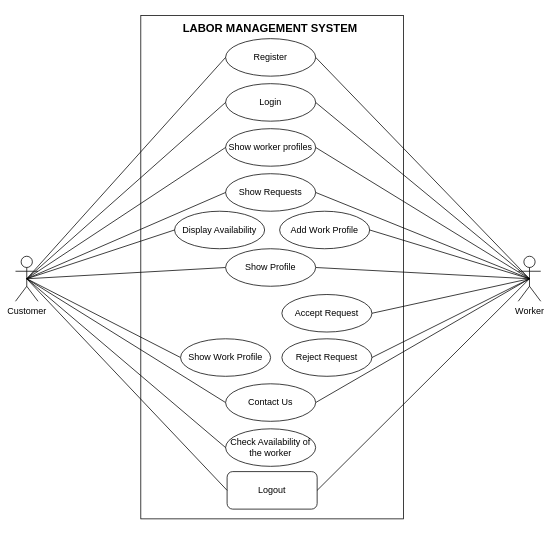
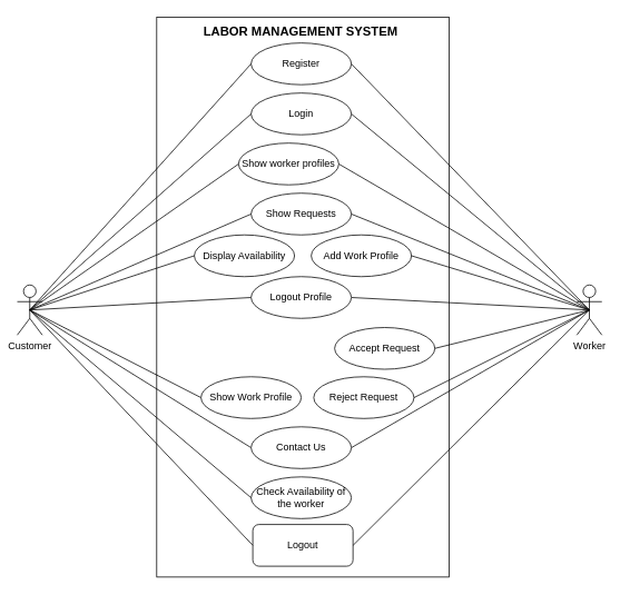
  <mxCell id="0" />
  <mxCell id="1" parent="0" />
  <mxCell id="2" value="" style="rounded=0;whiteSpace=wrap;html=1;" vertex="1" parent="1"><mxGeometry x="187" y="20" width="350" height="671" as="geometry" /></mxCell>
  <mxCell id="3" value="Show Requests" style="ellipse;whiteSpace=wrap;html=1;" vertex="1" parent="1"><mxGeometry x="300" y="231" width="120" height="50" as="geometry" /></mxCell>
  <mxCell id="4" value="Check Availability of the worker" style="ellipse;whiteSpace=wrap;html=1;" vertex="1" parent="1"><mxGeometry x="300" y="571" width="120" height="50" as="geometry" /></mxCell>
  <mxCell id="5" value="Login" style="ellipse;whiteSpace=wrap;html=1;" vertex="1" parent="1"><mxGeometry x="300" y="111" width="120" height="50" as="geometry" /></mxCell>
- <mxCell id="6" value="Show worker profiles" style="ellipse;whiteSpace=wrap;html=1;" vertex="1" parent="1"><mxGeometry x="300" y="171" width="120" height="50" as="geometry" /></mxCell>
- <mxCell id="7" value="Accept Request" style="ellipse;whiteSpace=wrap;html=1;" vertex="1" parent="1"><mxGeometry x="375" y="392" width="120" height="50" as="geometry" /></mxCell>
+ <mxCell id="6" value="Show worker profiles" style="ellipse;whiteSpace=wrap;html=1;" vertex="1" parent="1"><mxGeometry x="285" y="171" width="120" height="50" as="geometry" /></mxCell>
+ <mxCell id="7" value="Accept Request" style="ellipse;whiteSpace=wrap;html=1;" vertex="1" parent="1"><mxGeometry x="400" y="392" width="120" height="50" as="geometry" /></mxCell>
  <mxCell id="8" value="Logout" style="whiteSpace=wrap;html=1;rounded=1;" vertex="1" parent="1"><mxGeometry x="302" y="628" width="120" height="50" as="geometry" /></mxCell>
  <mxCell id="9" value="Display Availability" style="ellipse;whiteSpace=wrap;html=1;" vertex="1" parent="1"><mxGeometry x="232" y="281" width="120" height="50" as="geometry" /></mxCell>
  <mxCell id="10" value="Register" style="ellipse;whiteSpace=wrap;html=1;" vertex="1" parent="1"><mxGeometry x="300" y="51" width="120" height="50" as="geometry" /></mxCell>
  <mxCell id="11" value="Reject Request" style="ellipse;whiteSpace=wrap;html=1;" vertex="1" parent="1"><mxGeometry x="375" y="451" width="120" height="50" as="geometry" /></mxCell>
  <mxCell id="12" value="Add Work Profile" style="ellipse;whiteSpace=wrap;html=1;" vertex="1" parent="1"><mxGeometry x="372" y="281" width="120" height="50" as="geometry" /></mxCell>
  <mxCell id="13" style="rounded=0;orthogonalLoop=1;jettySize=auto;html=1;exitX=0.5;exitY=0.5;exitDx=0;exitDy=0;exitPerimeter=0;entryX=0;entryY=0.5;entryDx=0;entryDy=0;endArrow=none;endFill=0;" edge="1" parent="1" source="23" target="10"><mxGeometry relative="1" as="geometry" /></mxCell>
  <mxCell id="14" style="rounded=0;orthogonalLoop=1;jettySize=auto;html=1;exitX=0.5;exitY=0.5;exitDx=0;exitDy=0;exitPerimeter=0;entryX=0;entryY=0.5;entryDx=0;entryDy=0;endArrow=none;endFill=0;" edge="1" parent="1" source="23" target="5"><mxGeometry relative="1" as="geometry" /></mxCell>
  <mxCell id="15" style="rounded=0;orthogonalLoop=1;jettySize=auto;html=1;exitX=0.5;exitY=0.5;exitDx=0;exitDy=0;exitPerimeter=0;entryX=0;entryY=0.5;entryDx=0;entryDy=0;endArrow=none;endFill=0;" edge="1" parent="1" source="23" target="6"><mxGeometry relative="1" as="geometry" /></mxCell>
  <mxCell id="16" style="rounded=0;orthogonalLoop=1;jettySize=auto;html=1;exitX=0.5;exitY=0.5;exitDx=0;exitDy=0;exitPerimeter=0;entryX=0;entryY=0.5;entryDx=0;entryDy=0;endArrow=none;endFill=0;" edge="1" parent="1" source="23" target="9"><mxGeometry relative="1" as="geometry" /></mxCell>
  <mxCell id="17" style="rounded=0;orthogonalLoop=1;jettySize=auto;html=1;exitX=0.5;exitY=0.5;exitDx=0;exitDy=0;exitPerimeter=0;entryX=0;entryY=0.5;entryDx=0;entryDy=0;endArrow=none;endFill=0;" edge="1" parent="1" source="23" target="3"><mxGeometry relative="1" as="geometry" /></mxCell>
  <mxCell id="18" style="rounded=0;orthogonalLoop=1;jettySize=auto;html=1;exitX=0.5;exitY=0.5;exitDx=0;exitDy=0;exitPerimeter=0;entryX=0;entryY=0.5;entryDx=0;entryDy=0;endArrow=none;endFill=0;" edge="1" parent="1" source="23" target="36"><mxGeometry relative="1" as="geometry" /></mxCell>
  <mxCell id="19" style="rounded=0;orthogonalLoop=1;jettySize=auto;html=1;exitX=0.5;exitY=0.5;exitDx=0;exitDy=0;exitPerimeter=0;entryX=0;entryY=0.5;entryDx=0;entryDy=0;endArrow=none;endFill=0;" edge="1" parent="1" source="23" target="37"><mxGeometry relative="1" as="geometry" /></mxCell>
  <mxCell id="20" style="rounded=0;orthogonalLoop=1;jettySize=auto;html=1;exitX=0.5;exitY=0.5;exitDx=0;exitDy=0;exitPerimeter=0;entryX=0;entryY=0.5;entryDx=0;entryDy=0;endArrow=none;endFill=0;" edge="1" parent="1" source="23" target="35"><mxGeometry relative="1" as="geometry" /></mxCell>
  <mxCell id="21" style="rounded=0;orthogonalLoop=1;jettySize=auto;html=1;exitX=0.5;exitY=0.5;exitDx=0;exitDy=0;exitPerimeter=0;entryX=0;entryY=0.5;entryDx=0;entryDy=0;endArrow=none;endFill=0;" edge="1" parent="1" source="23" target="4"><mxGeometry relative="1" as="geometry" /></mxCell>
  <mxCell id="22" style="rounded=0;orthogonalLoop=1;jettySize=auto;html=1;exitX=0.5;exitY=0.5;exitDx=0;exitDy=0;exitPerimeter=0;entryX=0;entryY=0.5;entryDx=0;entryDy=0;endArrow=none;endFill=0;" edge="1" parent="1" source="23" target="8"><mxGeometry relative="1" as="geometry" /></mxCell>
  <mxCell id="23" value="Customer" style="shape=umlActor;verticalLabelPosition=bottom;verticalAlign=top;html=1;outlineConnect=0;" vertex="1" parent="1"><mxGeometry x="20" y="341" width="30" height="60" as="geometry" /></mxCell>
  <mxCell id="24" style="rounded=0;orthogonalLoop=1;jettySize=auto;html=1;exitX=0.5;exitY=0.5;exitDx=0;exitDy=0;exitPerimeter=0;entryX=1;entryY=0.5;entryDx=0;entryDy=0;endArrow=none;endFill=0;" edge="1" parent="1" source="34" target="10"><mxGeometry relative="1" as="geometry" /></mxCell>
  <mxCell id="25" style="rounded=0;orthogonalLoop=1;jettySize=auto;html=1;exitX=0.5;exitY=0.5;exitDx=0;exitDy=0;exitPerimeter=0;entryX=1;entryY=0.5;entryDx=0;entryDy=0;endArrow=none;endFill=0;" edge="1" parent="1" source="34" target="5"><mxGeometry relative="1" as="geometry" /></mxCell>
  <mxCell id="26" style="rounded=0;orthogonalLoop=1;jettySize=auto;html=1;exitX=0.5;exitY=0.5;exitDx=0;exitDy=0;exitPerimeter=0;entryX=1;entryY=0.5;entryDx=0;entryDy=0;endArrow=none;endFill=0;" edge="1" parent="1" source="34" target="6"><mxGeometry relative="1" as="geometry" /></mxCell>
  <mxCell id="27" style="rounded=0;orthogonalLoop=1;jettySize=auto;html=1;exitX=0.5;exitY=0.5;exitDx=0;exitDy=0;exitPerimeter=0;entryX=1;entryY=0.5;entryDx=0;entryDy=0;endArrow=none;endFill=0;" edge="1" parent="1" source="34" target="3"><mxGeometry relative="1" as="geometry" /></mxCell>
  <mxCell id="28" style="rounded=0;orthogonalLoop=1;jettySize=auto;html=1;exitX=0.5;exitY=0.5;exitDx=0;exitDy=0;exitPerimeter=0;entryX=1;entryY=0.5;entryDx=0;entryDy=0;endArrow=none;endFill=0;" edge="1" parent="1" source="34" target="12"><mxGeometry relative="1" as="geometry" /></mxCell>
  <mxCell id="29" style="rounded=0;orthogonalLoop=1;jettySize=auto;html=1;exitX=0.5;exitY=0.5;exitDx=0;exitDy=0;exitPerimeter=0;entryX=1;entryY=0.5;entryDx=0;entryDy=0;endArrow=none;endFill=0;" edge="1" parent="1" source="34" target="36"><mxGeometry relative="1" as="geometry" /></mxCell>
  <mxCell id="30" style="rounded=0;orthogonalLoop=1;jettySize=auto;html=1;exitX=0.5;exitY=0.5;exitDx=0;exitDy=0;exitPerimeter=0;entryX=1;entryY=0.5;entryDx=0;entryDy=0;endArrow=none;endFill=0;" edge="1" parent="1" source="34" target="35"><mxGeometry relative="1" as="geometry" /></mxCell>
  <mxCell id="31" style="rounded=0;orthogonalLoop=1;jettySize=auto;html=1;exitX=0.5;exitY=0.5;exitDx=0;exitDy=0;exitPerimeter=0;entryX=1;entryY=0.5;entryDx=0;entryDy=0;endArrow=none;endFill=0;" edge="1" parent="1" source="34" target="7"><mxGeometry relative="1" as="geometry" /></mxCell>
  <mxCell id="32" style="rounded=0;orthogonalLoop=1;jettySize=auto;html=1;exitX=0.5;exitY=0.5;exitDx=0;exitDy=0;exitPerimeter=0;entryX=1;entryY=0.5;entryDx=0;entryDy=0;endArrow=none;endFill=0;" edge="1" parent="1" source="34" target="11"><mxGeometry relative="1" as="geometry" /></mxCell>
  <mxCell id="33" style="rounded=0;orthogonalLoop=1;jettySize=auto;html=1;exitX=0.5;exitY=0.5;exitDx=0;exitDy=0;exitPerimeter=0;entryX=1;entryY=0.5;entryDx=0;entryDy=0;endArrow=none;endFill=0;" edge="1" parent="1" source="34" target="8"><mxGeometry relative="1" as="geometry" /></mxCell>
  <mxCell id="34" value="Worker" style="shape=umlActor;verticalLabelPosition=bottom;verticalAlign=top;html=1;outlineConnect=0;" vertex="1" parent="1"><mxGeometry x="690" y="341" width="30" height="60" as="geometry" /></mxCell>
  <mxCell id="35" value="Contact Us" style="ellipse;whiteSpace=wrap;html=1;" vertex="1" parent="1"><mxGeometry x="300" y="511" width="120" height="50" as="geometry" /></mxCell>
- <mxCell id="36" value="Show Profile" style="ellipse;whiteSpace=wrap;html=1;" vertex="1" parent="1"><mxGeometry x="300" y="331" width="120" height="50" as="geometry" /></mxCell>
+ <mxCell id="36" value="Logout Profile" style="ellipse;whiteSpace=wrap;html=1;" vertex="1" parent="1"><mxGeometry x="300" y="331" width="120" height="50" as="geometry" /></mxCell>
  <mxCell id="37" value="Show Work Profile" style="ellipse;whiteSpace=wrap;html=1;" vertex="1" parent="1"><mxGeometry x="240" y="451" width="120" height="50" as="geometry" /></mxCell>
  <mxCell id="38" value="&lt;font style=&quot;font-size: 15px&quot;&gt;&lt;b&gt;LABOR MANAGEMENT SYSTEM&lt;br&gt;&lt;/b&gt;&lt;/font&gt;" style="text;html=1;strokeColor=none;fillColor=none;align=center;verticalAlign=middle;whiteSpace=wrap;rounded=0;" vertex="1" parent="1"><mxGeometry x="187" y="22" width="345" height="30" as="geometry" /></mxCell>
